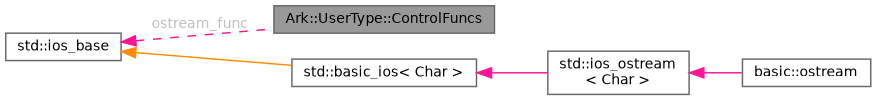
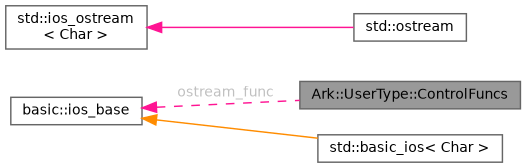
  digraph {
    rankdir=LR
    node [color=gray40 fillcolor=white fontname=Helvetica fontsize=10 shape=box style=filled]
    edge [color=deeppink dir=back fontname=Helvetica fontsize=10 labelfontname=Helvetica labelfontsize=10 style=solid]
    n1 [fillcolor=grey60 fontcolor=black height=0.2 label="Ark::UserType::ControlFuncs" width=0.4]
-   n2 [height=0.2 label="basic::ostream" width=0.4]
+   n2 [height=0.2 label="std::ostream" width=0.4]
    n3 [height=0.2 label="std::ios_ostream\l\< Char \>" width=0.4]
    n4 [height=0.2 label="std::basic_ios\< Char \>" width=0.4]
-   n5 [height=0.2 label="std::ios_base" width=0.4]
+   n5 [height=0.2 label="basic::ios_base" width=0.4]
    n3 -> n2
-   n4 -> n3
    n5 -> n1 [fontcolor=grey label=" ostream_func" style=dashed]
    n5 -> n4 [color=darkorange]
  }
